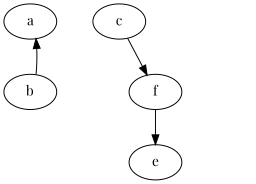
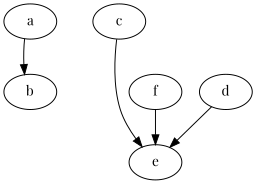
  digraph {
    fontname="Playfair Display"
    node [Weight=3 fontname="Playfair Display"]
    edge [Weight=2 fontname="Playfair Display"]
    a [Weight=2]
    b
    c [Weight=4]
    e [Weight=1]
+   d
    f [Weight=4]
-   b -> a
-   c -> f
+   a -> b
+   c -> e
+   d -> e
    f -> e
  }
